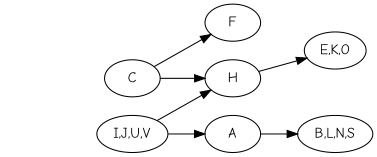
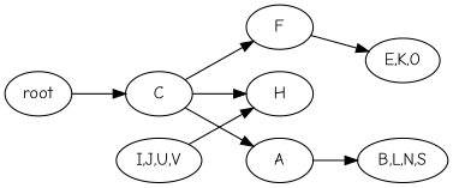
  strict digraph {
    fontname="Comic Neue"
    rankdir=LR
    node [fontname="Comic Neue"]
    edge [fontname="Comic Neue"]
+   n1 [label=root]
    n2 [label=C]
    n3 [label="B,L,N,S"]
    n4 [label=F]
    n5 [label=A]
    n6 [label=H]
    n7 [label="I,J,U,V"]
    n8 [label="E,K,O"]
+   n1 -> n2
    n2 -> n4
-   n7 -> n5
+   n2 -> n5
    n2 -> n6
    n5 -> n3
-   n6 -> n8
+   n4 -> n8
    n7 -> n6
  }
